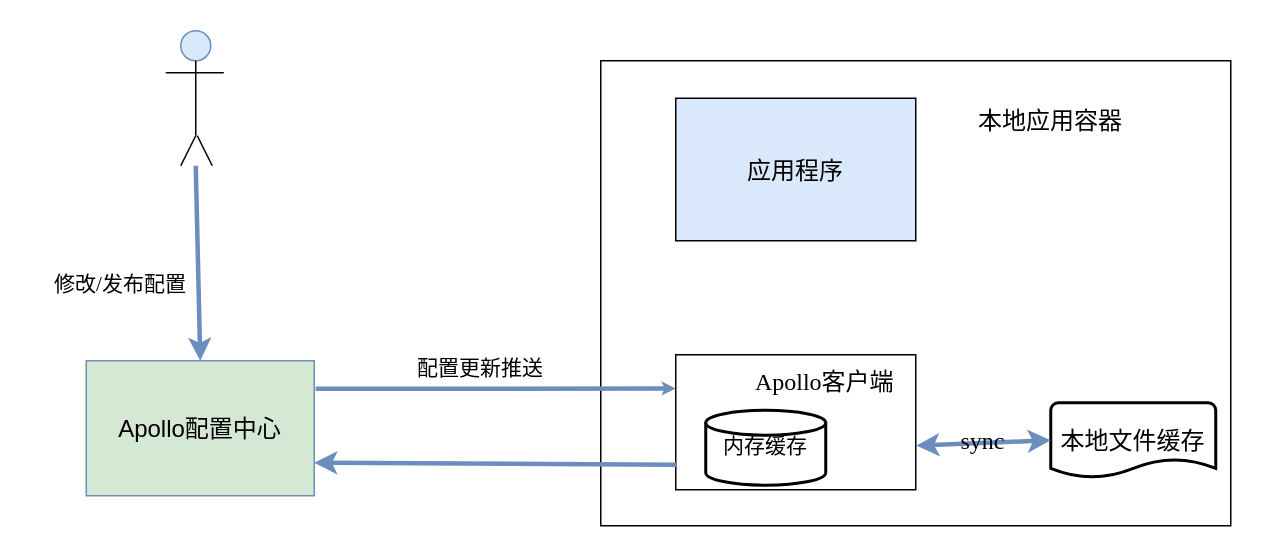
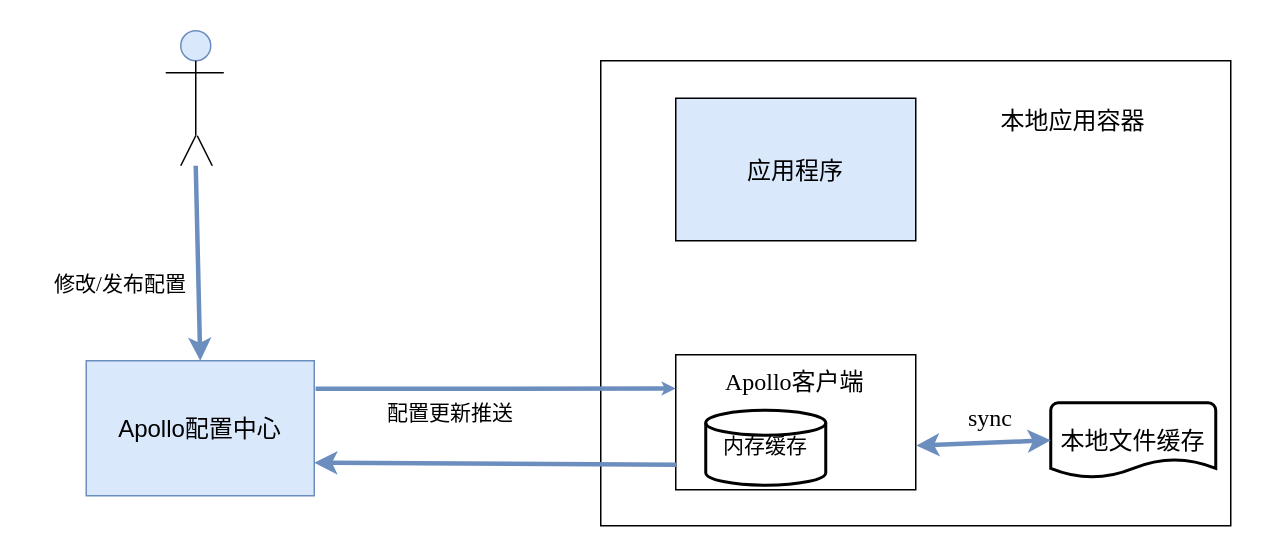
  <mxCell id="0" />
  <mxCell id="1" parent="0" />
  <mxCell id="2" value="" style="ellipse;whiteSpace=wrap;html=1;fontSize=12;fillColor=#dae8fc;strokeColor=#6c8ebf;" vertex="1" parent="1"><mxGeometry x="120" y="20" width="20" height="20" as="geometry" /></mxCell>
  <mxCell id="3" value="" style="endArrow=none;html=1;fontSize=12;" edge="1" parent="1"><mxGeometry width="50" height="50" relative="1" as="geometry"><mxPoint x="110" y="48" as="sourcePoint" /><mxPoint x="140" y="48" as="targetPoint" /><Array as="points"><mxPoint x="140" y="48" /><mxPoint x="150" y="48" /></Array></mxGeometry></mxCell>
  <mxCell id="4" value="" style="endArrow=none;html=1;fontSize=12;" edge="1" parent="1"><mxGeometry width="50" height="50" relative="1" as="geometry"><mxPoint x="130" y="90" as="sourcePoint" /><mxPoint x="130" y="40" as="targetPoint" /></mxGeometry></mxCell>
  <mxCell id="5" value="" style="endArrow=none;html=1;fontSize=12;" edge="1" parent="1"><mxGeometry width="50" height="50" relative="1" as="geometry"><mxPoint x="120" y="110" as="sourcePoint" /><mxPoint x="130" y="90" as="targetPoint" /></mxGeometry></mxCell>
  <mxCell id="6" value="" style="endArrow=none;html=1;fontSize=12;" edge="1" parent="1"><mxGeometry width="50" height="50" relative="1" as="geometry"><mxPoint x="131" y="90" as="sourcePoint" /><mxPoint x="141" y="110" as="targetPoint" /></mxGeometry></mxCell>
- <mxCell id="7" value="&lt;font style=&quot;font-size: 16px&quot;&gt;Apollo配置中心&lt;/font&gt;" style="rounded=0;whiteSpace=wrap;html=1;fontSize=12;fillColor=#d5e8d4;strokeColor=#6c8ebf;" vertex="1" parent="1"><mxGeometry x="57" y="240" width="152" height="90" as="geometry" /></mxCell>
+ <mxCell id="7" value="&lt;font style=&quot;font-size: 16px&quot;&gt;Apollo配置中心&lt;/font&gt;" style="rounded=0;whiteSpace=wrap;html=1;fontSize=12;fillColor=#dae8fc;strokeColor=#6c8ebf;" vertex="1" parent="1"><mxGeometry x="57" y="240" width="152" height="90" as="geometry" /></mxCell>
  <mxCell id="8" value="" style="endArrow=classic;html=1;fillColor=#dae8fc;strokeColor=#6c8ebf;fontSize=12;entryX=0.5;entryY=0;entryDx=0;entryDy=0;fontStyle=1;strokeWidth=3;" edge="1" parent="1" target="7"><mxGeometry width="50" height="50" relative="1" as="geometry"><mxPoint x="130" y="110" as="sourcePoint" /><mxPoint x="129.71" y="200" as="targetPoint" /></mxGeometry></mxCell>
  <mxCell id="9" value="&lt;font style=&quot;font-size: 14px&quot;&gt;修改/发布配置&lt;/font&gt;" style="text;html=1;strokeColor=none;fillColor=none;align=center;verticalAlign=middle;whiteSpace=wrap;rounded=0;fontSize=12;fontFamily=Times New Roman;" vertex="1" parent="1"><mxGeometry x="20" y="180" width="120" height="20" as="geometry" /></mxCell>
  <mxCell id="10" value="" style="rounded=0;whiteSpace=wrap;html=1;fontFamily=Times New Roman;fontSize=12;" vertex="1" parent="1"><mxGeometry x="400" y="40" width="420" height="310" as="geometry" /></mxCell>
- <mxCell id="11" value="&lt;font style=&quot;font-size: 16px&quot;&gt;本地应用容器&lt;/font&gt;" style="text;html=1;strokeColor=none;fillColor=none;align=center;verticalAlign=middle;whiteSpace=wrap;rounded=0;fontFamily=Times New Roman;fontSize=12;" vertex="1" parent="1"><mxGeometry x="635" y="65" width="130" height="30" as="geometry" /></mxCell>
+ <mxCell id="11" value="&lt;font style=&quot;font-size: 16px&quot;&gt;本地应用容器&lt;/font&gt;" style="text;html=1;strokeColor=none;fillColor=none;align=center;verticalAlign=middle;whiteSpace=wrap;rounded=0;fontFamily=Times New Roman;fontSize=12;" vertex="1" parent="1"><mxGeometry x="650" y="65" width="130" height="30" as="geometry" /></mxCell>
  <mxCell id="12" value="&lt;font style=&quot;font-size: 16px&quot;&gt;应用程序&lt;/font&gt;" style="rounded=0;whiteSpace=wrap;html=1;fontFamily=Times New Roman;fontSize=12;fillColor=#dae8fc;" vertex="1" parent="1"><mxGeometry x="450" y="65" width="160" height="95" as="geometry" /></mxCell>
  <mxCell id="13" value="" style="rounded=0;whiteSpace=wrap;html=1;fontFamily=Times New Roman;fontSize=12;" vertex="1" parent="1"><mxGeometry x="450" y="236" width="160" height="90" as="geometry" /></mxCell>
  <mxCell id="14" value="&lt;font style=&quot;font-size: 16px&quot;&gt;本地文件缓存&lt;/font&gt;" style="strokeWidth=2;html=1;shape=mxgraph.flowchart.document2;whiteSpace=wrap;size=0.25;fontFamily=Times New Roman;fontSize=12;" vertex="1" parent="1"><mxGeometry x="700" y="268" width="110" height="50" as="geometry" /></mxCell>
  <mxCell id="15" value="&lt;font style=&quot;font-size: 14px&quot;&gt;内存缓存&lt;/font&gt;" style="strokeWidth=2;html=1;shape=mxgraph.flowchart.database;whiteSpace=wrap;fontFamily=Times New Roman;fontSize=12;" vertex="1" parent="1"><mxGeometry x="470" y="273" width="80" height="50" as="geometry" /></mxCell>
- <mxCell id="16" value="&lt;font style=&quot;font-size: 16px&quot;&gt;Apollo客户端&lt;/font&gt;" style="text;html=1;strokeColor=none;fillColor=none;align=center;verticalAlign=middle;whiteSpace=wrap;rounded=0;fontFamily=Times New Roman;fontSize=12;" vertex="1" parent="1"><mxGeometry x="497" y="244" width="105" height="20" as="geometry" /></mxCell>
+ <mxCell id="16" value="&lt;font style=&quot;font-size: 16px&quot;&gt;Apollo客户端&lt;/font&gt;" style="text;html=1;strokeColor=none;fillColor=none;align=center;verticalAlign=middle;whiteSpace=wrap;rounded=0;fontFamily=Times New Roman;fontSize=12;" vertex="1" parent="1"><mxGeometry x="477" y="244" width="105" height="20" as="geometry" /></mxCell>
  <mxCell id="17" value="" style="endArrow=classic;startArrow=classic;html=1;fontFamily=Times New Roman;fontSize=12;strokeWidth=3;entryX=0;entryY=0.5;entryDx=0;entryDy=0;entryPerimeter=0;exitX=1.002;exitY=0.673;exitDx=0;exitDy=0;exitPerimeter=0;fillColor=#dae8fc;strokeColor=#6c8ebf;" edge="1" parent="1" source="13" target="14"><mxGeometry width="50" height="50" relative="1" as="geometry"><mxPoint x="610" y="303" as="sourcePoint" /><mxPoint x="690" y="303" as="targetPoint" /></mxGeometry></mxCell>
- <mxCell id="18" value="&lt;font style=&quot;font-size: 16px&quot;&gt;sync&lt;/font&gt;" style="text;html=1;strokeColor=none;fillColor=none;align=center;verticalAlign=middle;whiteSpace=wrap;rounded=0;fontFamily=Times New Roman;fontSize=12;" vertex="1" parent="1"><mxGeometry x="635" y="283" width="40" height="20" as="geometry" /></mxCell>
+ <mxCell id="18" value="&lt;font style=&quot;font-size: 16px&quot;&gt;sync&lt;/font&gt;" style="text;html=1;strokeColor=none;fillColor=none;align=center;verticalAlign=middle;whiteSpace=wrap;rounded=0;fontFamily=Times New Roman;fontSize=12;" vertex="1" parent="1"><mxGeometry x="640" y="268" width="40" height="20" as="geometry" /></mxCell>
  <mxCell id="19" value="" style="endArrow=classic;html=1;fillColor=#dae8fc;strokeColor=#6c8ebf;fontSize=12;fontStyle=1;strokeWidth=3;entryX=0;entryY=0.25;entryDx=0;entryDy=0;exitX=1.006;exitY=0.208;exitDx=0;exitDy=0;endSize=0;startSize=0;jumpSize=0;exitPerimeter=0;" edge="1" parent="1" source="7" target="13"><mxGeometry width="50" height="50" relative="1" as="geometry"><mxPoint x="209" y="257.5" as="sourcePoint" /><mxPoint x="430" y="258" as="targetPoint" /></mxGeometry></mxCell>
  <mxCell id="20" value="" style="endArrow=classic;html=1;fontFamily=Times New Roman;fontSize=12;strokeWidth=3;exitX=0.001;exitY=0.814;exitDx=0;exitDy=0;fillColor=#dae8fc;strokeColor=#6c8ebf;exitPerimeter=0;" edge="1" parent="1" source="13"><mxGeometry width="50" height="50" relative="1" as="geometry"><mxPoint x="390" y="360" as="sourcePoint" /><mxPoint x="209" y="308" as="targetPoint" /></mxGeometry></mxCell>
- <mxCell id="21" value="&lt;font style=&quot;font-size: 14px&quot;&gt;配置更新推送&lt;/font&gt;" style="text;html=1;strokeColor=none;fillColor=none;align=center;verticalAlign=middle;whiteSpace=wrap;rounded=0;fontSize=12;fontFamily=Times New Roman;" vertex="1" parent="1"><mxGeometry x="260" y="236" width="120" height="20" as="geometry" /></mxCell>
+ <mxCell id="21" value="&lt;font style=&quot;font-size: 14px&quot;&gt;配置更新推送&lt;/font&gt;" style="text;html=1;strokeColor=none;fillColor=none;align=center;verticalAlign=middle;whiteSpace=wrap;rounded=0;fontSize=12;fontFamily=Times New Roman;" vertex="1" parent="1"><mxGeometry x="240" y="266" width="120" height="20" as="geometry" /></mxCell>
